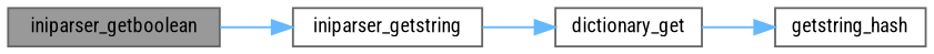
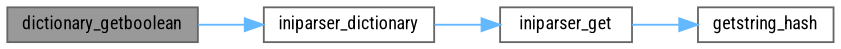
  digraph {
    fontname="Roboto Condensed"
    rankdir=LR
    node [color=grey40 fillcolor=white fontname="Roboto Condensed" fontsize=10 shape=box style=filled]
    edge [color=steelblue1 fontname="Roboto Condensed" fontsize=10 labelfontname=Helvetica labelfontsize=10 style=solid]
-   n1 [color=gray40 fillcolor=grey60 fontcolor=black height=0.2 label=iniparser_getboolean width=0.4]
-   n2 [height=0.2 label=iniparser_getstring width=0.4]
-   n3 [height=0.2 label=dictionary_get width=0.4]
+   n1 [color=gray40 fillcolor=grey60 fontcolor=black height=0.2 label=dictionary_getboolean width=0.4]
+   n2 [height=0.2 label=iniparser_dictionary width=0.4]
+   n3 [height=0.2 label=iniparser_get width=0.4]
    n4 [height=0.2 label=getstring_hash width=0.4]
    n1 -> n2
    n2 -> n3
    n3 -> n4
  }
